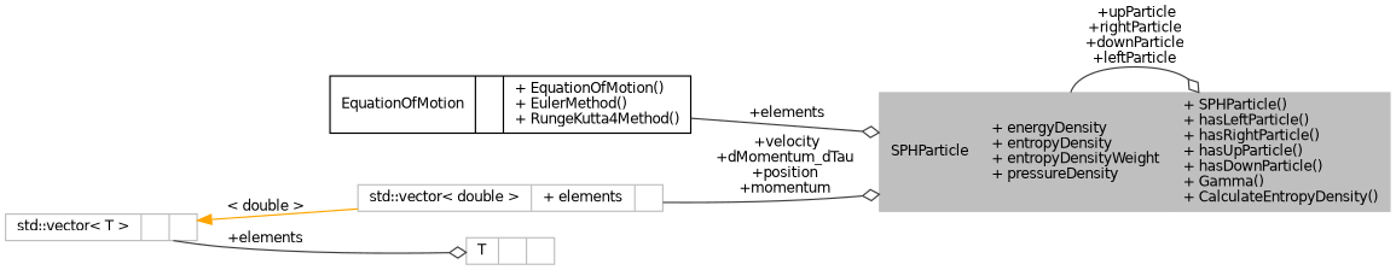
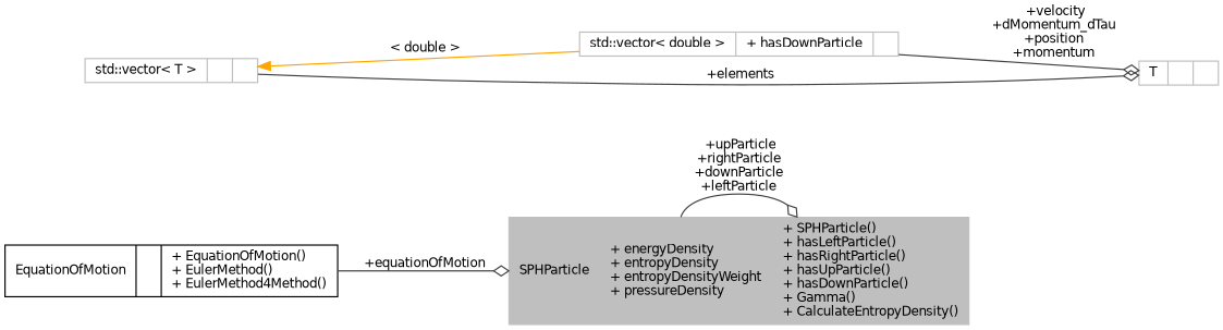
  digraph {
    rankdir=LR
    node [color=grey75 fillcolor=white fontname=Helvetica fontsize=10 shape=record style=filled]
    edge [arrowhead=odiamond color=grey25 fontname=Helvetica fontsize=10 labelfontname=Helvetica labelfontsize=10 style=solid]
    n1 [fillcolor=grey75 fontcolor=black height=0.2 label="{SPHParticle\n|+ energyDensity\l+ entropyDensity\l+ entropyDensityWeight\l+ pressureDensity\l|+ SPHParticle()\l+ hasLeftParticle()\l+ hasRightParticle()\l+ hasUpParticle()\l+ hasDownParticle()\l+ Gamma()\l+ CalculateEntropyDensity()\l}" width=0.4]
-   n2 [color=black height=0.2 label="{EquationOfMotion\n||+ EquationOfMotion()\l+ EulerMethod()\l+ RungeKutta4Method()\l}" width=0.4]
-   n3 [height=0.2 label="{std::vector\< double \>\n|+ elements\l|}" width=0.4]
+   n2 [color=black height=0.2 label="{EquationOfMotion\n||+ EquationOfMotion()\l+ EulerMethod()\l+ EulerMethod4Method()\l}" width=0.4]
+   n3 [height=0.2 label="{std::vector\< double \>\n|+ hasDownParticle\l|}" width=0.4]
    n4 [height=0.2 label="{std::vector\< T \>\n||}" width=0.4]
    n5 [height=0.2 label="{T\n||}" width=0.4]
    n1 -> n1 [label=" +upParticle\n+rightParticle\n+downParticle\n+leftParticle"]
-   n2 -> n1 [label=" +elements"]
-   n3 -> n1 [label=" +velocity\n+dMomentum_dTau\n+position\n+momentum"]
+   n2 -> n1 [label=" +equationOfMotion"]
+   n3 -> n5 [label=" +velocity\n+dMomentum_dTau\n+position\n+momentum"]
    n4 -> n3 [color=orange dir=back label=" \< double \>" arrowhead=""]
    n4 -> n5 [label=" +elements"]
  }
